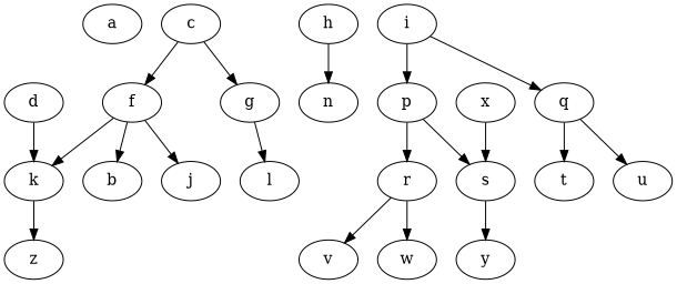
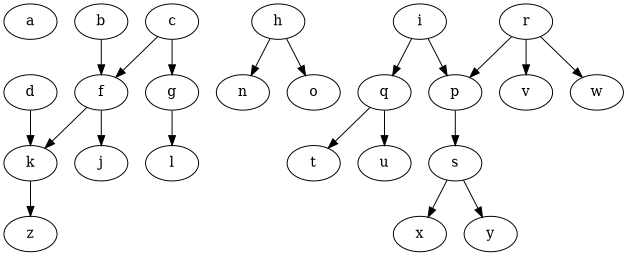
  digraph {
    node [Weight=1]
    edge [Weight=2]
    a [Weight=10]
    f [Weight=3]
    b
    j [Weight=2]
    k [Weight=2]
    h
    n
+   o
    i [Weight=2]
    p
    q
    z [Weight=2]
    c [Weight=2]
    g [Weight=10]
    l [Weight=10]
    d
    r [Weight=2]
    s [Weight=2]
    t [Weight=2]
    u [Weight=2]
    v
    w
    x
    y
    f -> j
    f -> k
-   f -> b
+   b -> f
    k -> z
    h -> n
+   h -> o
    i -> p [Weight=3]
    i -> q [Weight=3]
-   p -> r [Weight=1]
+   r -> p [Weight=1]
    p -> s [Weight=1]
    q -> t [Weight=1]
    q -> u [Weight=1]
    c -> f
    c -> g [Weight=10]
    g -> l [Weight=10]
    d -> k [Weight=10]
    r -> v [Weight=3]
    r -> w [Weight=3]
-   x -> s [Weight=3]
+   s -> x [Weight=3]
    s -> y [Weight=3]
  }
